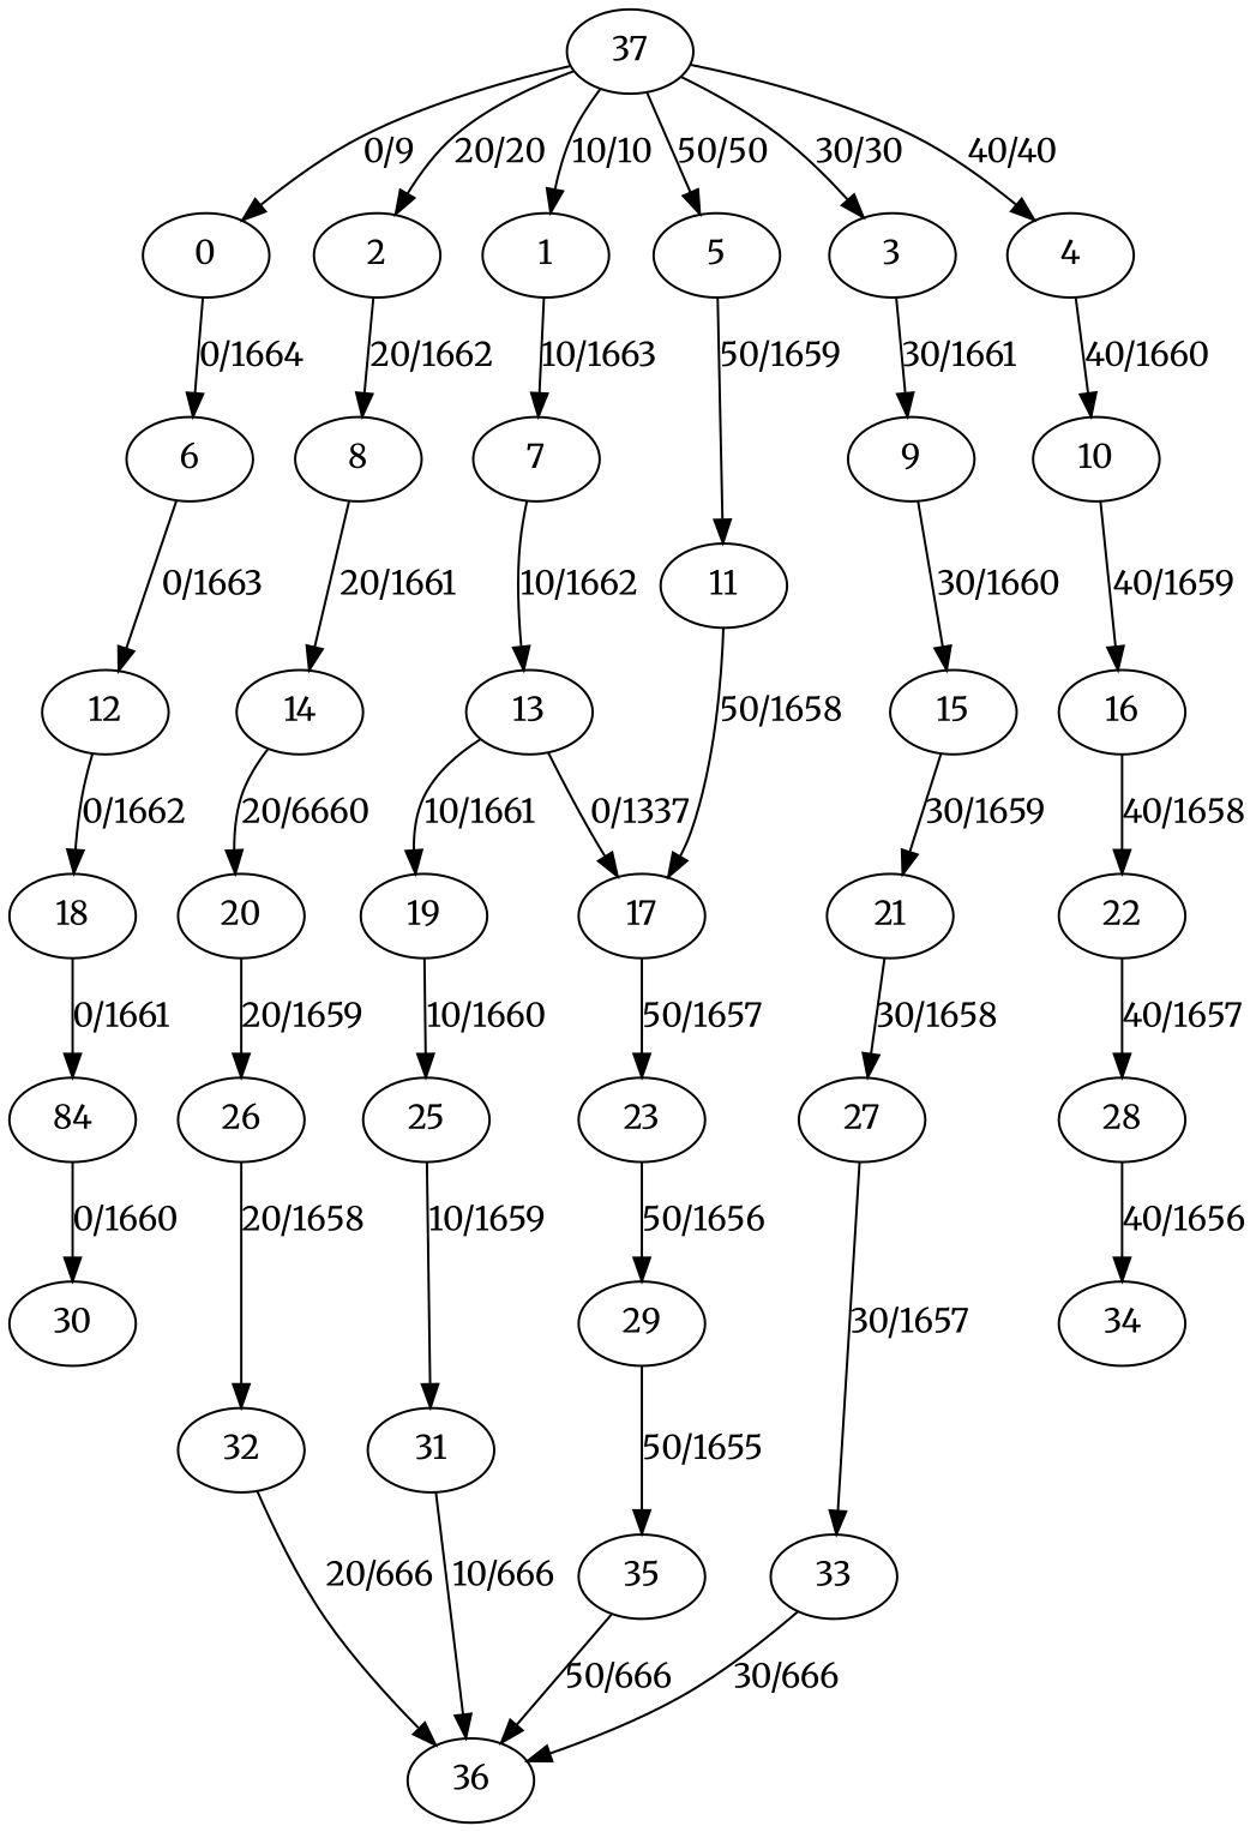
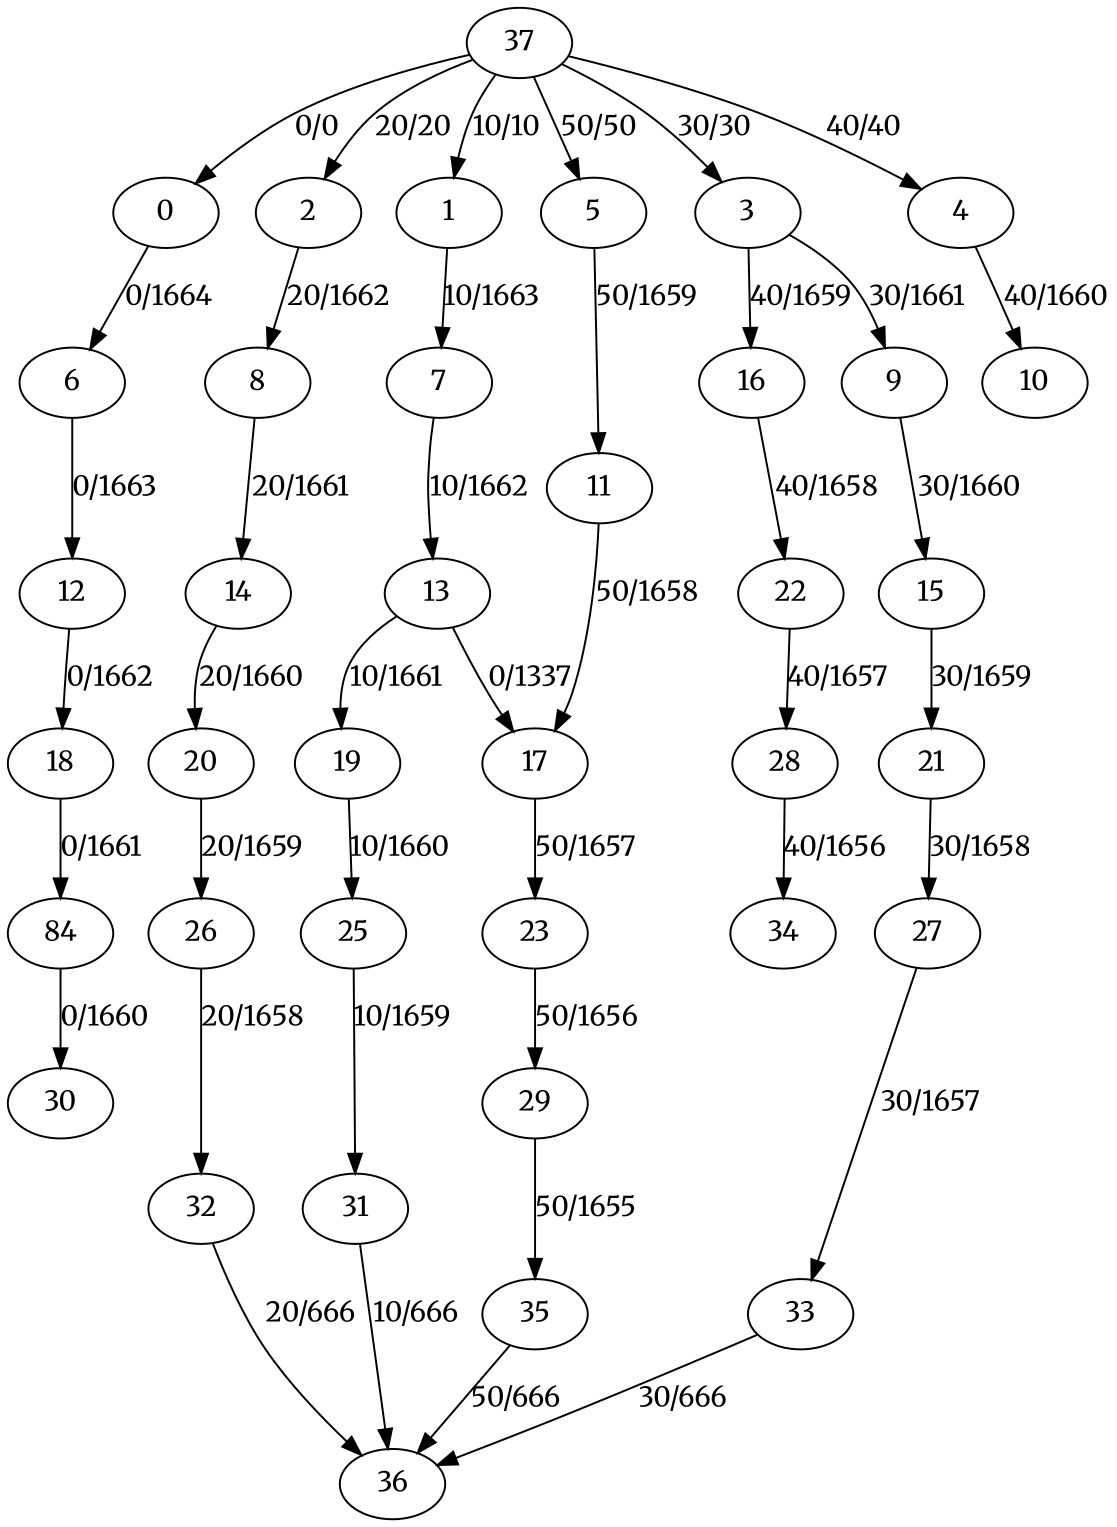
  digraph {
    fontname=Merriweather
    node [fontname=Merriweather]
    edge [fontname=Merriweather]
    0
    6
    12
    18
    1
    7
    13
    17
    19
    2
    8
    14
    20
    3
    9
    15
    21
    4
    10
    16
    22
    5
    11
    23
    n25 [label=84]
    25
    26
    27
    28
    29
    30
    31
    32
    33
    34
    35
    36
    37
    0 -> 6 [label="0/1664"]
    6 -> 12 [label="0/1663"]
    12 -> 18 [label="0/1662"]
    18 -> n25 [label="0/1661"]
    1 -> 7 [label="10/1663"]
    7 -> 13 [label="10/1662"]
    13 -> 17 [label="0/1337"]
    13 -> 19 [label="10/1661"]
    17 -> 23 [label="50/1657"]
    19 -> 25 [label="10/1660"]
    2 -> 8 [label="20/1662"]
    8 -> 14 [label="20/1661"]
-   14 -> 20 [label="20/6660"]
+   14 -> 20 [label="20/1660"]
    20 -> 26 [label="20/1659"]
    3 -> 9 [label="30/1661"]
    9 -> 15 [label="30/1660"]
    15 -> 21 [label="30/1659"]
    21 -> 27 [label="30/1658"]
    4 -> 10 [label="40/1660"]
-   10 -> 16 [label="40/1659"]
+   3 -> 16 [label="40/1659"]
    16 -> 22 [label="40/1658"]
    22 -> 28 [label="40/1657"]
    5 -> 11 [label="50/1659"]
    11 -> 17 [label="50/1658"]
    23 -> 29 [label="50/1656"]
    n25 -> 30 [label="0/1660"]
    25 -> 31 [label="10/1659"]
    26 -> 32 [label="20/1658"]
    27 -> 33 [label="30/1657"]
    28 -> 34 [label="40/1656"]
    29 -> 35 [label="50/1655"]
    31 -> 36 [label="10/666"]
    32 -> 36 [label="20/666"]
    33 -> 36 [label="30/666"]
    35 -> 36 [label="50/666"]
-   37 -> 0 [label="0/9"]
+   37 -> 0 [label="0/0"]
    37 -> 1 [label="10/10"]
    37 -> 2 [label="20/20"]
    37 -> 3 [label="30/30"]
    37 -> 4 [label="40/40"]
    37 -> 5 [label="50/50"]
  }
